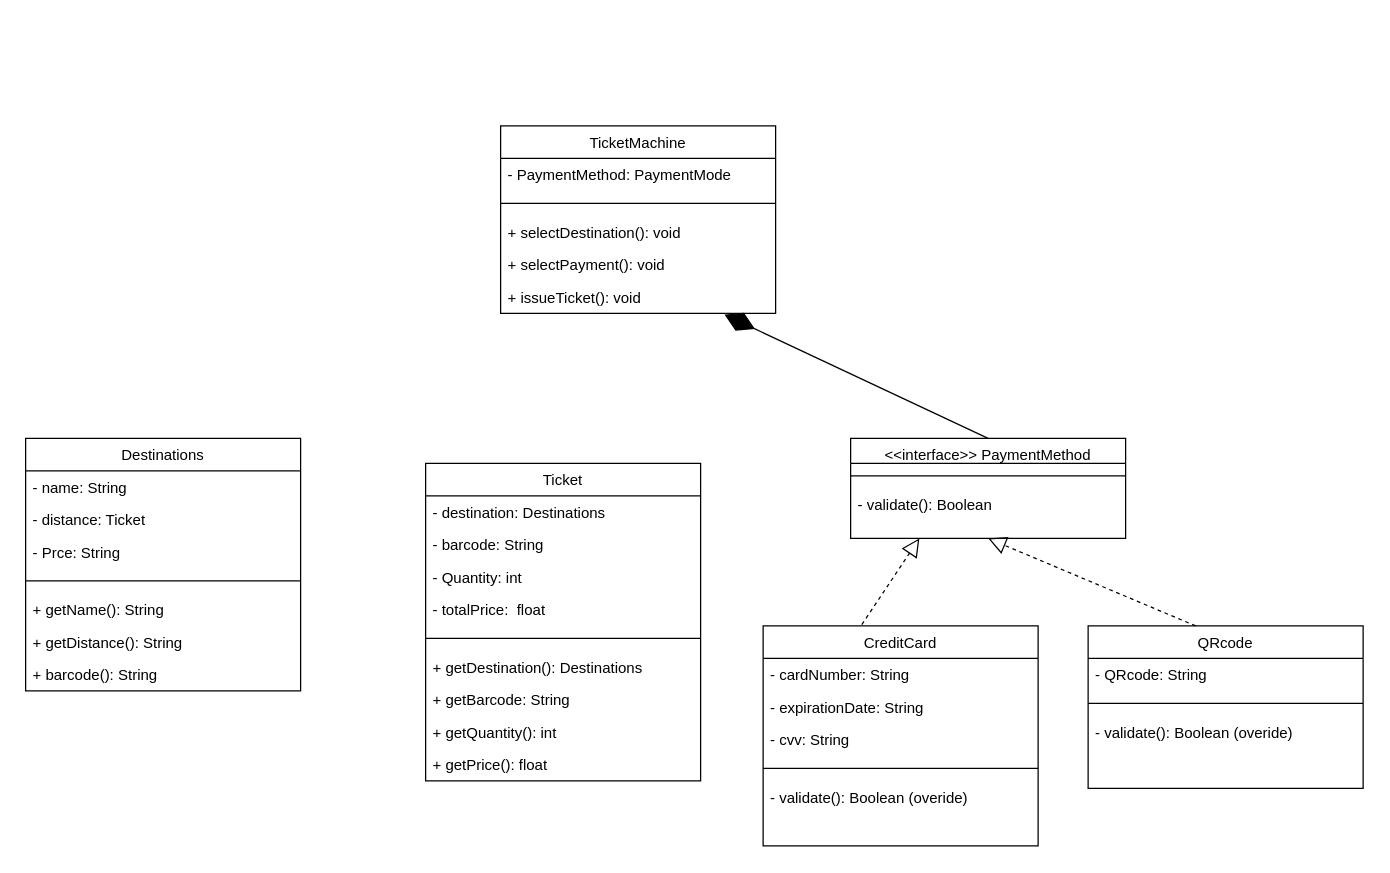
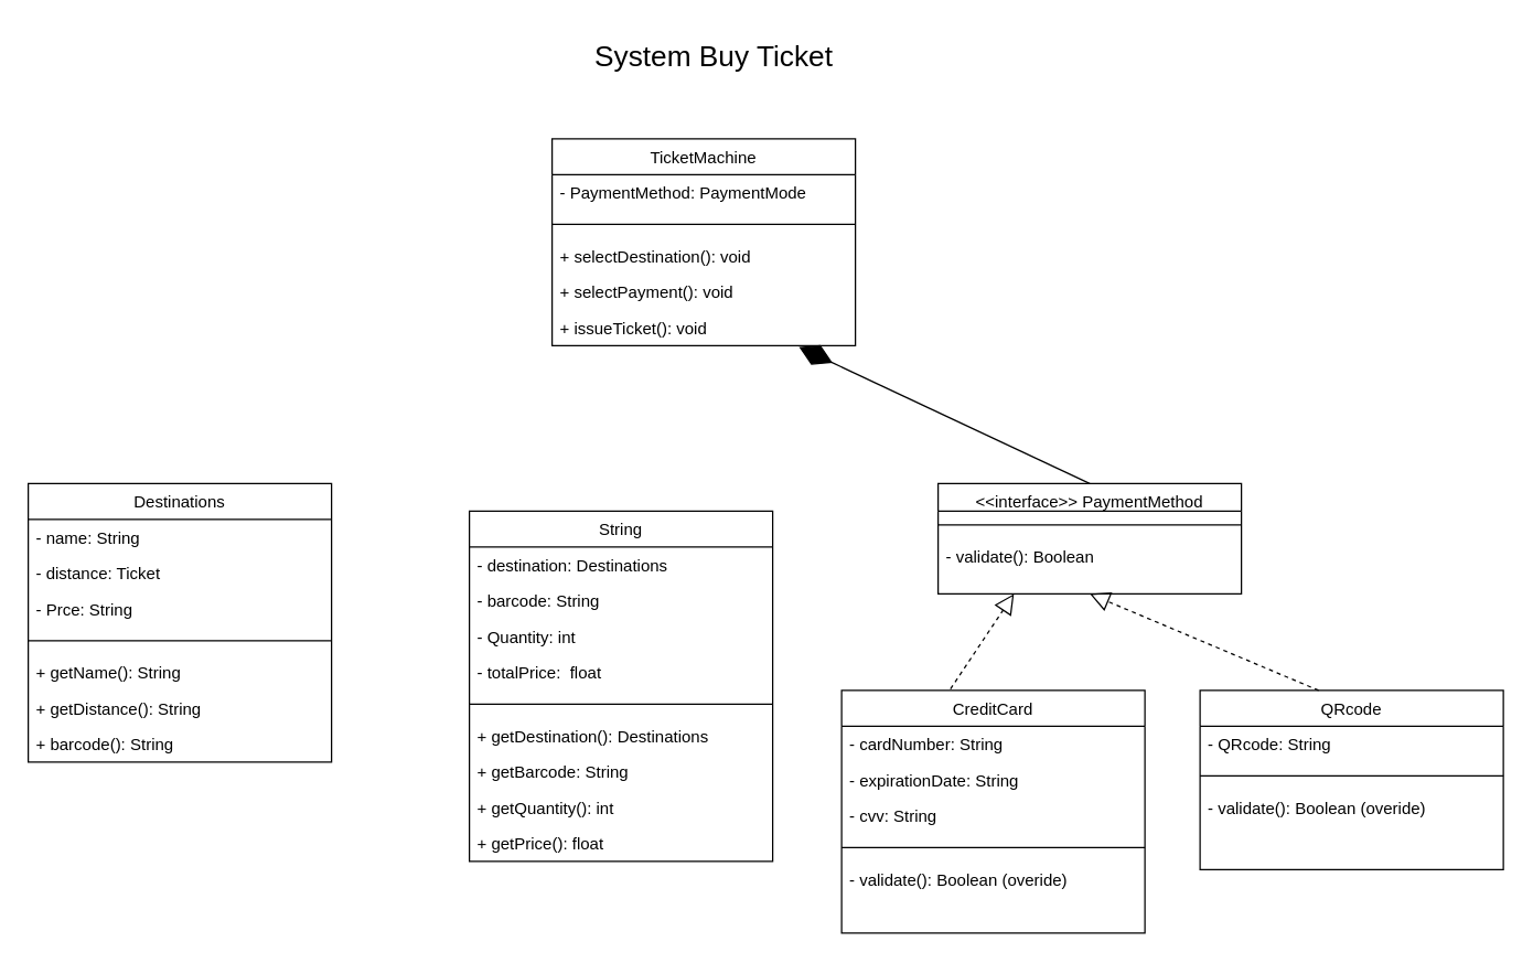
  <mxCell id="0" />
  <mxCell id="1" parent="0" />
  <mxCell id="2" value="TicketMachine" style="swimlane;fontStyle=0;align=center;verticalAlign=top;childLayout=stackLayout;horizontal=1;startSize=26;horizontalStack=0;resizeParent=1;resizeLast=0;collapsible=1;marginBottom=0;rounded=0;shadow=0;strokeWidth=1;" parent="1" vertex="1"><mxGeometry x="400" y="100" width="220" height="150" as="geometry"><mxRectangle x="230" y="140" width="160" height="26" as="alternateBounds" /></mxGeometry></mxCell>
  <mxCell id="3" value="- PaymentMethod: PaymentMode" style="text;align=left;verticalAlign=top;spacingLeft=4;spacingRight=4;overflow=hidden;rotatable=0;points=[[0,0.5],[1,0.5]];portConstraint=eastwest;" parent="2" vertex="1"><mxGeometry y="26" width="220" height="26" as="geometry" /></mxCell>
  <mxCell id="4" value="" style="line;html=1;strokeWidth=1;align=left;verticalAlign=middle;spacingTop=-1;spacingLeft=3;spacingRight=3;rotatable=0;labelPosition=right;points=[];portConstraint=eastwest;" parent="2" vertex="1"><mxGeometry y="52" width="220" height="20" as="geometry" /></mxCell>
  <mxCell id="5" value="+ selectDestination(): void" style="text;align=left;verticalAlign=top;spacingLeft=4;spacingRight=4;overflow=hidden;rotatable=0;points=[[0,0.5],[1,0.5]];portConstraint=eastwest;" parent="2" vertex="1"><mxGeometry y="72" width="220" height="26" as="geometry" /></mxCell>
  <mxCell id="6" value="+ selectPayment(): void" style="text;align=left;verticalAlign=top;spacingLeft=4;spacingRight=4;overflow=hidden;rotatable=0;points=[[0,0.5],[1,0.5]];portConstraint=eastwest;" vertex="1" parent="2"><mxGeometry y="98" width="220" height="26" as="geometry" /></mxCell>
  <mxCell id="7" value="+ issueTicket(): void" style="text;align=left;verticalAlign=top;spacingLeft=4;spacingRight=4;overflow=hidden;rotatable=0;points=[[0,0.5],[1,0.5]];portConstraint=eastwest;" vertex="1" parent="2"><mxGeometry y="124" width="220" height="26" as="geometry" /></mxCell>
  <mxCell id="8" value="CreditCard" style="swimlane;fontStyle=0;align=center;verticalAlign=top;childLayout=stackLayout;horizontal=1;startSize=26;horizontalStack=0;resizeParent=1;resizeLast=0;collapsible=1;marginBottom=0;rounded=0;shadow=0;strokeWidth=1;" vertex="1" parent="1"><mxGeometry x="610" y="500" width="220" height="176" as="geometry"><mxRectangle x="230" y="140" width="160" height="26" as="alternateBounds" /></mxGeometry></mxCell>
  <mxCell id="9" value="- cardNumber: String" style="text;align=left;verticalAlign=top;spacingLeft=4;spacingRight=4;overflow=hidden;rotatable=0;points=[[0,0.5],[1,0.5]];portConstraint=eastwest;" vertex="1" parent="8"><mxGeometry y="26" width="220" height="26" as="geometry" /></mxCell>
  <mxCell id="10" value="- expirationDate: String" style="text;align=left;verticalAlign=top;spacingLeft=4;spacingRight=4;overflow=hidden;rotatable=0;points=[[0,0.5],[1,0.5]];portConstraint=eastwest;" vertex="1" parent="8"><mxGeometry y="52" width="220" height="26" as="geometry" /></mxCell>
  <mxCell id="11" value="- cvv: String" style="text;align=left;verticalAlign=top;spacingLeft=4;spacingRight=4;overflow=hidden;rotatable=0;points=[[0,0.5],[1,0.5]];portConstraint=eastwest;" vertex="1" parent="8"><mxGeometry y="78" width="220" height="26" as="geometry" /></mxCell>
  <mxCell id="12" value="" style="line;html=1;strokeWidth=1;align=left;verticalAlign=middle;spacingTop=-1;spacingLeft=3;spacingRight=3;rotatable=0;labelPosition=right;points=[];portConstraint=eastwest;" vertex="1" parent="8"><mxGeometry y="104" width="220" height="20" as="geometry" /></mxCell>
  <mxCell id="13" value="- validate(): Boolean (overide)" style="text;align=left;verticalAlign=top;spacingLeft=4;spacingRight=4;overflow=hidden;rotatable=0;points=[[0,0.5],[1,0.5]];portConstraint=eastwest;" vertex="1" parent="8"><mxGeometry y="124" width="220" height="26" as="geometry" /></mxCell>
  <mxCell id="14" value="QRcode" style="swimlane;fontStyle=0;align=center;verticalAlign=top;childLayout=stackLayout;horizontal=1;startSize=26;horizontalStack=0;resizeParent=1;resizeLast=0;collapsible=1;marginBottom=0;rounded=0;shadow=0;strokeWidth=1;" vertex="1" parent="1"><mxGeometry x="870" y="500" width="220" height="130" as="geometry"><mxRectangle x="230" y="140" width="160" height="26" as="alternateBounds" /></mxGeometry></mxCell>
  <mxCell id="15" value="- QRcode: String&#10;" style="text;align=left;verticalAlign=top;spacingLeft=4;spacingRight=4;overflow=hidden;rotatable=0;points=[[0,0.5],[1,0.5]];portConstraint=eastwest;" vertex="1" parent="14"><mxGeometry y="26" width="220" height="26" as="geometry" /></mxCell>
  <mxCell id="16" value="" style="line;html=1;strokeWidth=1;align=left;verticalAlign=middle;spacingTop=-1;spacingLeft=3;spacingRight=3;rotatable=0;labelPosition=right;points=[];portConstraint=eastwest;" vertex="1" parent="14"><mxGeometry y="52" width="220" height="20" as="geometry" /></mxCell>
  <mxCell id="17" value="- validate(): Boolean (overide)" style="text;align=left;verticalAlign=top;spacingLeft=4;spacingRight=4;overflow=hidden;rotatable=0;points=[[0,0.5],[1,0.5]];portConstraint=eastwest;" vertex="1" parent="14"><mxGeometry y="72" width="220" height="26" as="geometry" /></mxCell>
  <mxCell id="18" value="Destinations" style="swimlane;fontStyle=0;align=center;verticalAlign=top;childLayout=stackLayout;horizontal=1;startSize=26;horizontalStack=0;resizeParent=1;resizeLast=0;collapsible=1;marginBottom=0;rounded=0;shadow=0;strokeWidth=1;" vertex="1" parent="1"><mxGeometry x="20" y="350" width="220" height="202" as="geometry"><mxRectangle x="230" y="140" width="160" height="26" as="alternateBounds" /></mxGeometry></mxCell>
  <mxCell id="19" value="- name: String" style="text;align=left;verticalAlign=top;spacingLeft=4;spacingRight=4;overflow=hidden;rotatable=0;points=[[0,0.5],[1,0.5]];portConstraint=eastwest;" vertex="1" parent="18"><mxGeometry y="26" width="220" height="26" as="geometry" /></mxCell>
  <mxCell id="20" value="- distance: Ticket" style="text;align=left;verticalAlign=top;spacingLeft=4;spacingRight=4;overflow=hidden;rotatable=0;points=[[0,0.5],[1,0.5]];portConstraint=eastwest;" vertex="1" parent="18"><mxGeometry y="52" width="220" height="26" as="geometry" /></mxCell>
  <mxCell id="21" value="- Prce: String" style="text;align=left;verticalAlign=top;spacingLeft=4;spacingRight=4;overflow=hidden;rotatable=0;points=[[0,0.5],[1,0.5]];portConstraint=eastwest;" vertex="1" parent="18"><mxGeometry y="78" width="220" height="26" as="geometry" /></mxCell>
  <mxCell id="22" value="" style="line;html=1;strokeWidth=1;align=left;verticalAlign=middle;spacingTop=-1;spacingLeft=3;spacingRight=3;rotatable=0;labelPosition=right;points=[];portConstraint=eastwest;" vertex="1" parent="18"><mxGeometry y="104" width="220" height="20" as="geometry" /></mxCell>
  <mxCell id="23" value="+ getName(): String" style="text;align=left;verticalAlign=top;spacingLeft=4;spacingRight=4;overflow=hidden;rotatable=0;points=[[0,0.5],[1,0.5]];portConstraint=eastwest;" vertex="1" parent="18"><mxGeometry y="124" width="220" height="26" as="geometry" /></mxCell>
  <mxCell id="24" value="+ getDistance(): String" style="text;align=left;verticalAlign=top;spacingLeft=4;spacingRight=4;overflow=hidden;rotatable=0;points=[[0,0.5],[1,0.5]];portConstraint=eastwest;" vertex="1" parent="18"><mxGeometry y="150" width="220" height="26" as="geometry" /></mxCell>
  <mxCell id="25" value="+ barcode(): String" style="text;align=left;verticalAlign=top;spacingLeft=4;spacingRight=4;overflow=hidden;rotatable=0;points=[[0,0.5],[1,0.5]];portConstraint=eastwest;" vertex="1" parent="18"><mxGeometry y="176" width="220" height="26" as="geometry" /></mxCell>
- <mxCell id="26" value="Ticket" style="swimlane;fontStyle=0;align=center;verticalAlign=top;childLayout=stackLayout;horizontal=1;startSize=26;horizontalStack=0;resizeParent=1;resizeLast=0;collapsible=1;marginBottom=0;rounded=0;shadow=0;strokeWidth=1;" vertex="1" parent="1"><mxGeometry x="340" y="370" width="220" height="254" as="geometry"><mxRectangle x="230" y="140" width="160" height="26" as="alternateBounds" /></mxGeometry></mxCell>
+ <mxCell id="26" value="String" style="swimlane;fontStyle=0;align=center;verticalAlign=top;childLayout=stackLayout;horizontal=1;startSize=26;horizontalStack=0;resizeParent=1;resizeLast=0;collapsible=1;marginBottom=0;rounded=0;shadow=0;strokeWidth=1;" vertex="1" parent="1"><mxGeometry x="340" y="370" width="220" height="254" as="geometry"><mxRectangle x="230" y="140" width="160" height="26" as="alternateBounds" /></mxGeometry></mxCell>
  <mxCell id="27" value="- destination: Destinations&#10;" style="text;align=left;verticalAlign=top;spacingLeft=4;spacingRight=4;overflow=hidden;rotatable=0;points=[[0,0.5],[1,0.5]];portConstraint=eastwest;" vertex="1" parent="26"><mxGeometry y="26" width="220" height="26" as="geometry" /></mxCell>
  <mxCell id="28" value="- barcode: String" style="text;align=left;verticalAlign=top;spacingLeft=4;spacingRight=4;overflow=hidden;rotatable=0;points=[[0,0.5],[1,0.5]];portConstraint=eastwest;" vertex="1" parent="26"><mxGeometry y="52" width="220" height="26" as="geometry" /></mxCell>
  <mxCell id="29" value="- Quantity: int" style="text;align=left;verticalAlign=top;spacingLeft=4;spacingRight=4;overflow=hidden;rotatable=0;points=[[0,0.5],[1,0.5]];portConstraint=eastwest;" vertex="1" parent="26"><mxGeometry y="78" width="220" height="26" as="geometry" /></mxCell>
  <mxCell id="30" value="- totalPrice:  float" style="text;align=left;verticalAlign=top;spacingLeft=4;spacingRight=4;overflow=hidden;rotatable=0;points=[[0,0.5],[1,0.5]];portConstraint=eastwest;" vertex="1" parent="26"><mxGeometry y="104" width="220" height="26" as="geometry" /></mxCell>
  <mxCell id="31" value="" style="line;html=1;strokeWidth=1;align=left;verticalAlign=middle;spacingTop=-1;spacingLeft=3;spacingRight=3;rotatable=0;labelPosition=right;points=[];portConstraint=eastwest;" vertex="1" parent="26"><mxGeometry y="130" width="220" height="20" as="geometry" /></mxCell>
  <mxCell id="32" value="+ getDestination(): Destinations" style="text;align=left;verticalAlign=top;spacingLeft=4;spacingRight=4;overflow=hidden;rotatable=0;points=[[0,0.5],[1,0.5]];portConstraint=eastwest;" vertex="1" parent="26"><mxGeometry y="150" width="220" height="26" as="geometry" /></mxCell>
  <mxCell id="33" value="+ getBarcode: String" style="text;align=left;verticalAlign=top;spacingLeft=4;spacingRight=4;overflow=hidden;rotatable=0;points=[[0,0.5],[1,0.5]];portConstraint=eastwest;" vertex="1" parent="26"><mxGeometry y="176" width="220" height="26" as="geometry" /></mxCell>
  <mxCell id="34" value="+ getQuantity(): int" style="text;align=left;verticalAlign=top;spacingLeft=4;spacingRight=4;overflow=hidden;rotatable=0;points=[[0,0.5],[1,0.5]];portConstraint=eastwest;" vertex="1" parent="26"><mxGeometry y="202" width="220" height="26" as="geometry" /></mxCell>
  <mxCell id="35" value="+ getPrice(): float" style="text;align=left;verticalAlign=top;spacingLeft=4;spacingRight=4;overflow=hidden;rotatable=0;points=[[0,0.5],[1,0.5]];portConstraint=eastwest;" vertex="1" parent="26"><mxGeometry y="228" width="220" height="26" as="geometry" /></mxCell>
  <mxCell id="36" value="&lt;&lt;interface&gt;&gt; PaymentMethod" style="swimlane;fontStyle=0;align=center;verticalAlign=top;childLayout=stackLayout;horizontal=1;startSize=20;horizontalStack=0;resizeParent=1;resizeLast=0;collapsible=1;marginBottom=0;rounded=0;shadow=0;strokeWidth=1;" vertex="1" parent="1"><mxGeometry x="680" y="350" width="220" height="80" as="geometry"><mxRectangle x="230" y="140" width="160" height="26" as="alternateBounds" /></mxGeometry></mxCell>
  <mxCell id="37" value="" style="line;html=1;strokeWidth=1;align=left;verticalAlign=middle;spacingTop=-1;spacingLeft=3;spacingRight=3;rotatable=0;labelPosition=right;points=[];portConstraint=eastwest;" vertex="1" parent="36"><mxGeometry y="20" width="220" height="20" as="geometry" /></mxCell>
  <mxCell id="38" value="- validate(): Boolean" style="text;align=left;verticalAlign=top;spacingLeft=4;spacingRight=4;overflow=hidden;rotatable=0;points=[[0,0.5],[1,0.5]];portConstraint=eastwest;" vertex="1" parent="36"><mxGeometry y="40" width="220" height="26" as="geometry" /></mxCell>
  <mxCell id="39" value="" style="endArrow=diamondThin;endFill=1;endSize=24;html=1;rounded=0;exitX=0.5;exitY=0;exitDx=0;exitDy=0;entryX=0.814;entryY=1.038;entryDx=0;entryDy=0;entryPerimeter=0;" edge="1" parent="1" source="36" target="7"><mxGeometry width="160" relative="1" as="geometry"><mxPoint x="529.04" y="370" as="sourcePoint" /><mxPoint x="290" y="190" as="targetPoint" /></mxGeometry></mxCell>
  <mxCell id="40" value="" style="endArrow=block;dashed=1;endFill=0;endSize=12;html=1;rounded=0;exitX=0.359;exitY=-0.006;exitDx=0;exitDy=0;exitPerimeter=0;entryX=0.25;entryY=1;entryDx=0;entryDy=0;" edge="1" parent="1" source="8" target="36"><mxGeometry width="160" relative="1" as="geometry"><mxPoint x="850" y="240" as="sourcePoint" /><mxPoint x="750" y="510" as="targetPoint" /></mxGeometry></mxCell>
  <mxCell id="41" value="" style="endArrow=block;dashed=1;endFill=0;endSize=12;html=1;rounded=0;exitX=0.391;exitY=0;exitDx=0;exitDy=0;exitPerimeter=0;entryX=0.5;entryY=1;entryDx=0;entryDy=0;" edge="1" parent="1" source="14" target="36"><mxGeometry width="160" relative="1" as="geometry"><mxPoint x="790" y="598.944" as="sourcePoint" /><mxPoint x="826.02" y="500" as="targetPoint" /></mxGeometry></mxCell>
+ <mxCell id="42" value="&lt;font style=&quot;font-size: 21px;&quot;&gt;System Buy Ticket&amp;nbsp;&lt;/font&gt;" style="text;html=1;align=center;verticalAlign=middle;resizable=0;points=[];autosize=1;strokeColor=none;fillColor=none;" vertex="1" parent="1"><mxGeometry x="420" y="20" width="200" height="40" as="geometry" /></mxCell>
